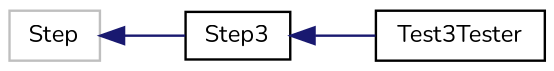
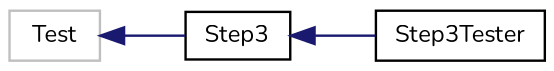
  digraph {
    fontname=Nunito
    rankdir=LR
    node [color=black fontname=Nunito fontsize=10 shape=record]
    edge [color=midnightblue dir=back fontname=Nunito fontsize=10 labelfontname=Helvetica labelfontsize=10 style=solid]
    n1 [height=0.2 label=Step3 width=0.4]
-   n2 [height=0.2 label=Test3Tester width=0.4]
-   n3 [color=grey75 height=0.2 label=Step width=0.4]
+   n2 [height=0.2 label=Step3Tester width=0.4]
+   n3 [color=grey75 height=0.2 label=Test width=0.4]
    n1 -> n2
    n3 -> n1
  }
